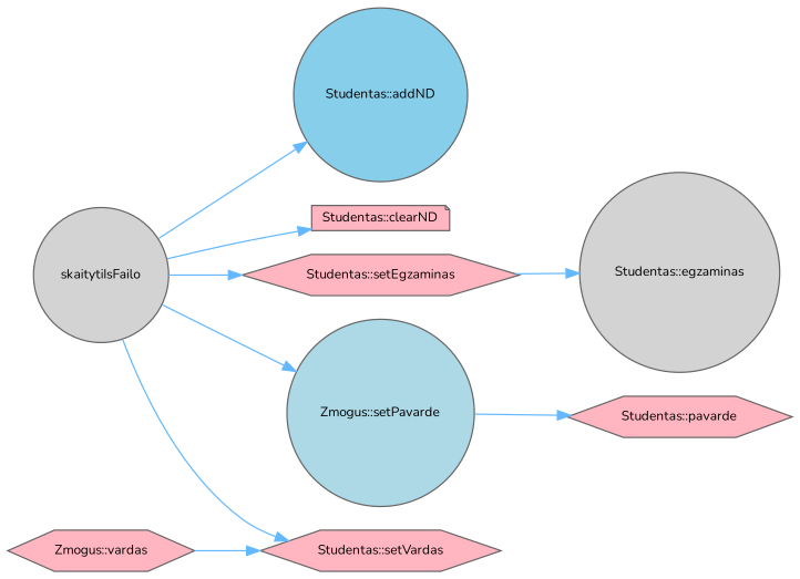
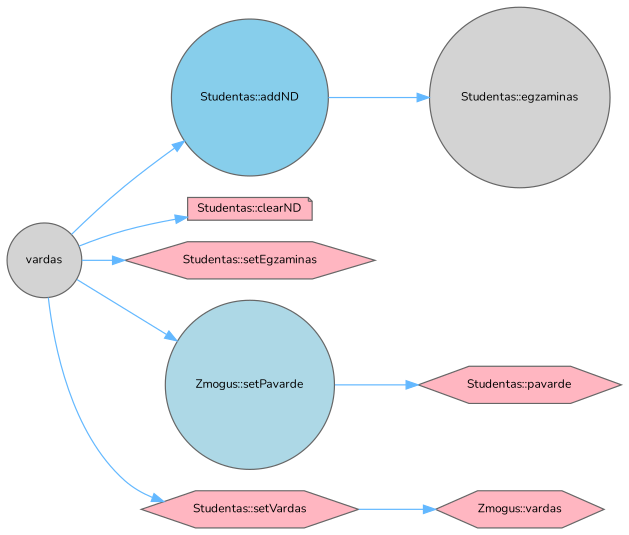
  digraph {
    fontname=Nunito
    rankdir=LR
    node [color=grey40 fillcolor=lightpink fontname=Nunito fontsize=10 shape=circle style=filled]
    edge [color=steelblue1 fontname=Nunito fontsize=10 labelfontname=Helvetica labelfontsize=10 style=solid]
-   n1 [color=gray40 fillcolor=lightgrey fontcolor=black height=0.2 label=skaitytiIsFailo width=0.4]
+   n1 [color=gray40 fillcolor=lightgrey fontcolor=black height=0.2 label=vardas width=0.4]
    n2 [fillcolor=skyblue height=0.2 label="Studentas::addND" width=0.4]
    n3 [height=0.2 label="Studentas::clearND" shape=note width=0.4]
    n4 [height=0.2 label="Studentas::setEgzaminas" shape=hexagon width=0.4]
    n5 [fillcolor=lightblue height=0.2 label="Zmogus::setPavarde" width=0.4]
    n6 [height=0.2 label="Studentas::setVardas" shape=hexagon width=0.4]
    n7 [fillcolor=lightgrey height=0.2 label="Studentas::egzaminas" width=0.4]
    n8 [height=0.2 label="Studentas::pavarde" shape=hexagon width=0.4]
    n9 [height=0.2 label="Zmogus::vardas" shape=hexagon width=0.4]
    n1 -> n2
    n1 -> n3
    n1 -> n4
    n1 -> n5
    n1 -> n6
-   n4 -> n7
+   n2 -> n7
    n5 -> n8
-   n9 -> n6
+   n6 -> n9
  }
